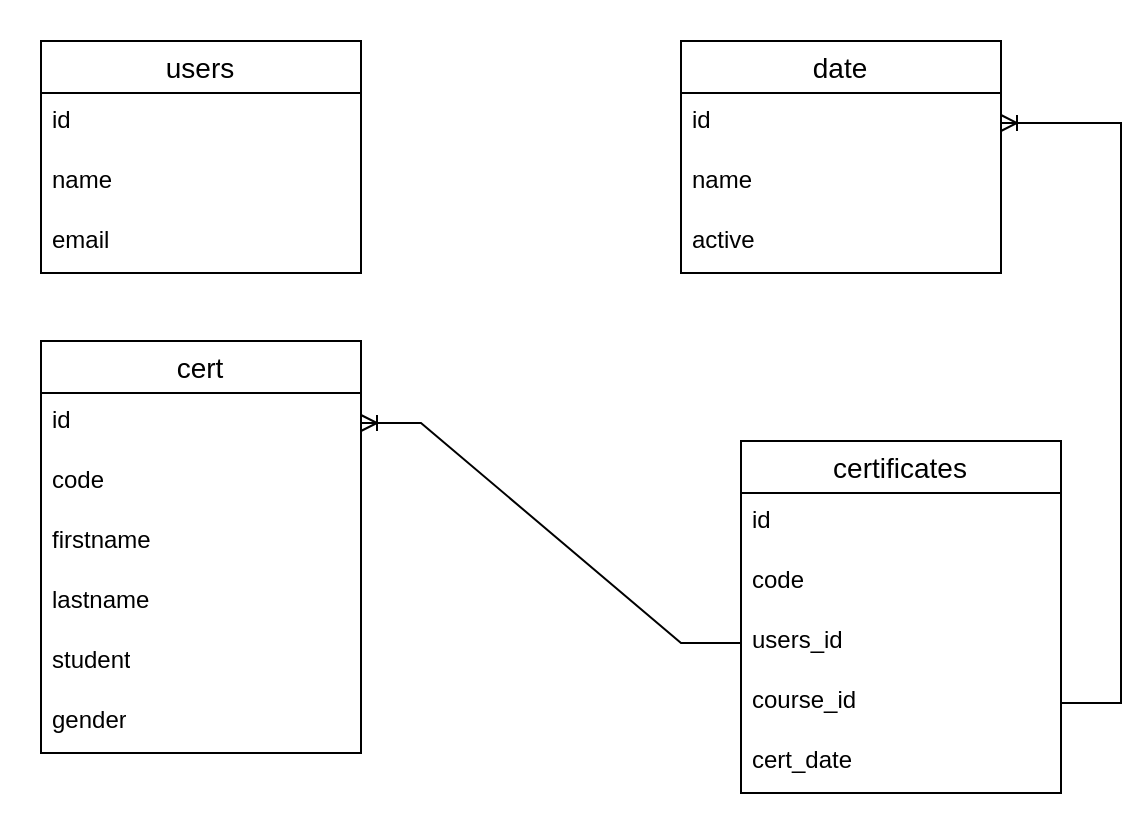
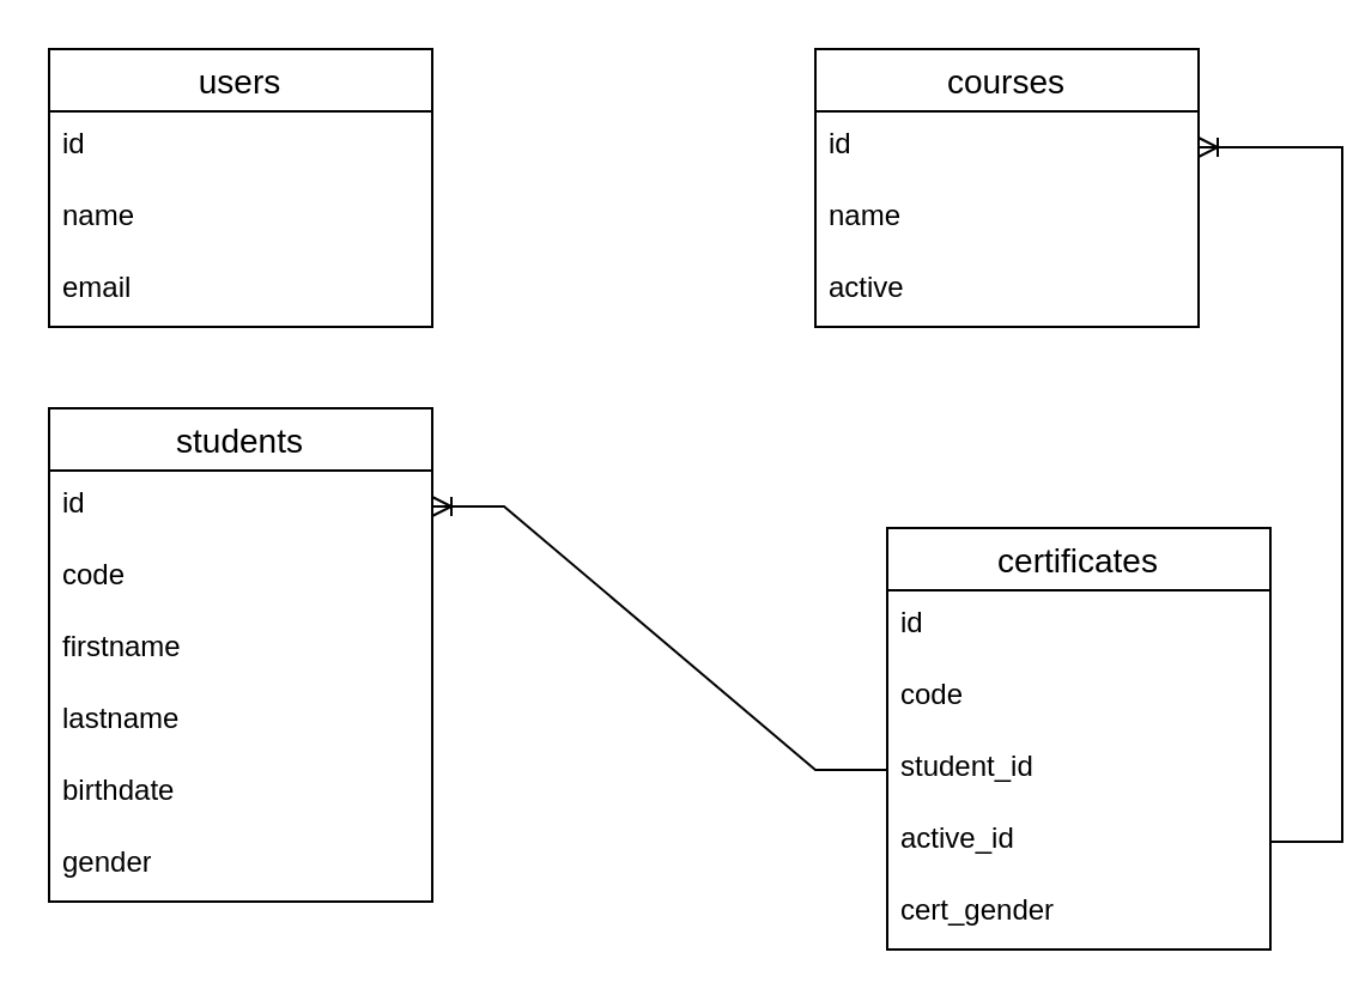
  <mxCell id="0" />
  <mxCell id="1" parent="0" />
  <mxCell id="2" value="users" style="swimlane;fontStyle=0;childLayout=stackLayout;horizontal=1;startSize=26;horizontalStack=0;resizeParent=1;resizeParentMax=0;resizeLast=0;collapsible=1;marginBottom=0;align=center;fontSize=14;" vertex="1" parent="1"><mxGeometry x="20" y="20" width="160" height="116" as="geometry" /></mxCell>
  <mxCell id="3" value="id" style="text;strokeColor=none;fillColor=none;spacingLeft=4;spacingRight=4;overflow=hidden;rotatable=0;points=[[0,0.5],[1,0.5]];portConstraint=eastwest;fontSize=12;whiteSpace=wrap;html=1;" vertex="1" parent="2"><mxGeometry y="26" width="160" height="30" as="geometry" /></mxCell>
  <mxCell id="4" value="name" style="text;strokeColor=none;fillColor=none;spacingLeft=4;spacingRight=4;overflow=hidden;rotatable=0;points=[[0,0.5],[1,0.5]];portConstraint=eastwest;fontSize=12;whiteSpace=wrap;html=1;" vertex="1" parent="2"><mxGeometry y="56" width="160" height="30" as="geometry" /></mxCell>
  <mxCell id="5" value="email" style="text;strokeColor=none;fillColor=none;spacingLeft=4;spacingRight=4;overflow=hidden;rotatable=0;points=[[0,0.5],[1,0.5]];portConstraint=eastwest;fontSize=12;whiteSpace=wrap;html=1;" vertex="1" parent="2"><mxGeometry y="86" width="160" height="30" as="geometry" /></mxCell>
- <mxCell id="6" value="cert" style="swimlane;fontStyle=0;childLayout=stackLayout;horizontal=1;startSize=26;horizontalStack=0;resizeParent=1;resizeParentMax=0;resizeLast=0;collapsible=1;marginBottom=0;align=center;fontSize=14;" vertex="1" parent="1"><mxGeometry x="20" y="170" width="160" height="206" as="geometry" /></mxCell>
+ <mxCell id="6" value="students" style="swimlane;fontStyle=0;childLayout=stackLayout;horizontal=1;startSize=26;horizontalStack=0;resizeParent=1;resizeParentMax=0;resizeLast=0;collapsible=1;marginBottom=0;align=center;fontSize=14;" vertex="1" parent="1"><mxGeometry x="20" y="170" width="160" height="206" as="geometry" /></mxCell>
  <mxCell id="7" value="id" style="text;strokeColor=none;fillColor=none;spacingLeft=4;spacingRight=4;overflow=hidden;rotatable=0;points=[[0,0.5],[1,0.5]];portConstraint=eastwest;fontSize=12;whiteSpace=wrap;html=1;" vertex="1" parent="6"><mxGeometry y="26" width="160" height="30" as="geometry" /></mxCell>
  <mxCell id="8" value="code" style="text;strokeColor=none;fillColor=none;spacingLeft=4;spacingRight=4;overflow=hidden;rotatable=0;points=[[0,0.5],[1,0.5]];portConstraint=eastwest;fontSize=12;whiteSpace=wrap;html=1;" vertex="1" parent="6"><mxGeometry y="56" width="160" height="30" as="geometry" /></mxCell>
  <mxCell id="9" value="firstname" style="text;strokeColor=none;fillColor=none;spacingLeft=4;spacingRight=4;overflow=hidden;rotatable=0;points=[[0,0.5],[1,0.5]];portConstraint=eastwest;fontSize=12;whiteSpace=wrap;html=1;" vertex="1" parent="6"><mxGeometry y="86" width="160" height="30" as="geometry" /></mxCell>
  <mxCell id="10" value="lastname" style="text;strokeColor=none;fillColor=none;spacingLeft=4;spacingRight=4;overflow=hidden;rotatable=0;points=[[0,0.5],[1,0.5]];portConstraint=eastwest;fontSize=12;whiteSpace=wrap;html=1;" vertex="1" parent="6"><mxGeometry y="116" width="160" height="30" as="geometry" /></mxCell>
- <mxCell id="11" value="student" style="text;strokeColor=none;fillColor=none;spacingLeft=4;spacingRight=4;overflow=hidden;rotatable=0;points=[[0,0.5],[1,0.5]];portConstraint=eastwest;fontSize=12;whiteSpace=wrap;html=1;" vertex="1" parent="6"><mxGeometry y="146" width="160" height="30" as="geometry" /></mxCell>
+ <mxCell id="11" value="birthdate" style="text;strokeColor=none;fillColor=none;spacingLeft=4;spacingRight=4;overflow=hidden;rotatable=0;points=[[0,0.5],[1,0.5]];portConstraint=eastwest;fontSize=12;whiteSpace=wrap;html=1;" vertex="1" parent="6"><mxGeometry y="146" width="160" height="30" as="geometry" /></mxCell>
  <mxCell id="12" value="gender" style="text;strokeColor=none;fillColor=none;spacingLeft=4;spacingRight=4;overflow=hidden;rotatable=0;points=[[0,0.5],[1,0.5]];portConstraint=eastwest;fontSize=12;whiteSpace=wrap;html=1;" vertex="1" parent="6"><mxGeometry y="176" width="160" height="30" as="geometry" /></mxCell>
- <mxCell id="13" value="date" style="swimlane;fontStyle=0;childLayout=stackLayout;horizontal=1;startSize=26;horizontalStack=0;resizeParent=1;resizeParentMax=0;resizeLast=0;collapsible=1;marginBottom=0;align=center;fontSize=14;" vertex="1" parent="1"><mxGeometry x="340" y="20" width="160" height="116" as="geometry" /></mxCell>
+ <mxCell id="13" value="courses" style="swimlane;fontStyle=0;childLayout=stackLayout;horizontal=1;startSize=26;horizontalStack=0;resizeParent=1;resizeParentMax=0;resizeLast=0;collapsible=1;marginBottom=0;align=center;fontSize=14;" vertex="1" parent="1"><mxGeometry x="340" y="20" width="160" height="116" as="geometry" /></mxCell>
  <mxCell id="14" value="id" style="text;strokeColor=none;fillColor=none;spacingLeft=4;spacingRight=4;overflow=hidden;rotatable=0;points=[[0,0.5],[1,0.5]];portConstraint=eastwest;fontSize=12;whiteSpace=wrap;html=1;" vertex="1" parent="13"><mxGeometry y="26" width="160" height="30" as="geometry" /></mxCell>
  <mxCell id="15" value="name" style="text;strokeColor=none;fillColor=none;spacingLeft=4;spacingRight=4;overflow=hidden;rotatable=0;points=[[0,0.5],[1,0.5]];portConstraint=eastwest;fontSize=12;whiteSpace=wrap;html=1;" vertex="1" parent="13"><mxGeometry y="56" width="160" height="30" as="geometry" /></mxCell>
  <mxCell id="16" value="active" style="text;strokeColor=none;fillColor=none;spacingLeft=4;spacingRight=4;overflow=hidden;rotatable=0;points=[[0,0.5],[1,0.5]];portConstraint=eastwest;fontSize=12;whiteSpace=wrap;html=1;" vertex="1" parent="13"><mxGeometry y="86" width="160" height="30" as="geometry" /></mxCell>
  <mxCell id="17" value="certificates" style="swimlane;fontStyle=0;childLayout=stackLayout;horizontal=1;startSize=26;horizontalStack=0;resizeParent=1;resizeParentMax=0;resizeLast=0;collapsible=1;marginBottom=0;align=center;fontSize=14;" vertex="1" parent="1"><mxGeometry x="370" y="220" width="160" height="176" as="geometry" /></mxCell>
  <mxCell id="18" value="id" style="text;strokeColor=none;fillColor=none;spacingLeft=4;spacingRight=4;overflow=hidden;rotatable=0;points=[[0,0.5],[1,0.5]];portConstraint=eastwest;fontSize=12;whiteSpace=wrap;html=1;" vertex="1" parent="17"><mxGeometry y="26" width="160" height="30" as="geometry" /></mxCell>
  <mxCell id="19" value="code" style="text;strokeColor=none;fillColor=none;spacingLeft=4;spacingRight=4;overflow=hidden;rotatable=0;points=[[0,0.5],[1,0.5]];portConstraint=eastwest;fontSize=12;whiteSpace=wrap;html=1;" vertex="1" parent="17"><mxGeometry y="56" width="160" height="30" as="geometry" /></mxCell>
- <mxCell id="20" value="users_id" style="text;strokeColor=none;fillColor=none;spacingLeft=4;spacingRight=4;overflow=hidden;rotatable=0;points=[[0,0.5],[1,0.5]];portConstraint=eastwest;fontSize=12;whiteSpace=wrap;html=1;" vertex="1" parent="17"><mxGeometry y="86" width="160" height="30" as="geometry" /></mxCell>
- <mxCell id="21" value="course_id" style="text;strokeColor=none;fillColor=none;spacingLeft=4;spacingRight=4;overflow=hidden;rotatable=0;points=[[0,0.5],[1,0.5]];portConstraint=eastwest;fontSize=12;whiteSpace=wrap;html=1;" vertex="1" parent="17"><mxGeometry y="116" width="160" height="30" as="geometry" /></mxCell>
- <mxCell id="22" value="cert_date" style="text;strokeColor=none;fillColor=none;spacingLeft=4;spacingRight=4;overflow=hidden;rotatable=0;points=[[0,0.5],[1,0.5]];portConstraint=eastwest;fontSize=12;whiteSpace=wrap;html=1;" vertex="1" parent="17"><mxGeometry y="146" width="160" height="30" as="geometry" /></mxCell>
+ <mxCell id="20" value="student_id" style="text;strokeColor=none;fillColor=none;spacingLeft=4;spacingRight=4;overflow=hidden;rotatable=0;points=[[0,0.5],[1,0.5]];portConstraint=eastwest;fontSize=12;whiteSpace=wrap;html=1;" vertex="1" parent="17"><mxGeometry y="86" width="160" height="30" as="geometry" /></mxCell>
+ <mxCell id="21" value="active_id" style="text;strokeColor=none;fillColor=none;spacingLeft=4;spacingRight=4;overflow=hidden;rotatable=0;points=[[0,0.5],[1,0.5]];portConstraint=eastwest;fontSize=12;whiteSpace=wrap;html=1;" vertex="1" parent="17"><mxGeometry y="116" width="160" height="30" as="geometry" /></mxCell>
+ <mxCell id="22" value="cert_gender" style="text;strokeColor=none;fillColor=none;spacingLeft=4;spacingRight=4;overflow=hidden;rotatable=0;points=[[0,0.5],[1,0.5]];portConstraint=eastwest;fontSize=12;whiteSpace=wrap;html=1;" vertex="1" parent="17"><mxGeometry y="146" width="160" height="30" as="geometry" /></mxCell>
  <mxCell id="23" value="" style="edgeStyle=entityRelationEdgeStyle;fontSize=12;html=1;endArrow=ERoneToMany;rounded=0;" edge="1" parent="1" source="21" target="14"><mxGeometry width="100" height="100" relative="1" as="geometry"><mxPoint x="340" y="350" as="sourcePoint" /><mxPoint x="440" y="250" as="targetPoint" /></mxGeometry></mxCell>
  <mxCell id="24" value="" style="edgeStyle=entityRelationEdgeStyle;fontSize=12;html=1;endArrow=ERoneToMany;rounded=0;" edge="1" parent="1" source="20" target="7"><mxGeometry width="100" height="100" relative="1" as="geometry"><mxPoint x="340" y="350" as="sourcePoint" /><mxPoint x="440" y="250" as="targetPoint" /></mxGeometry></mxCell>
